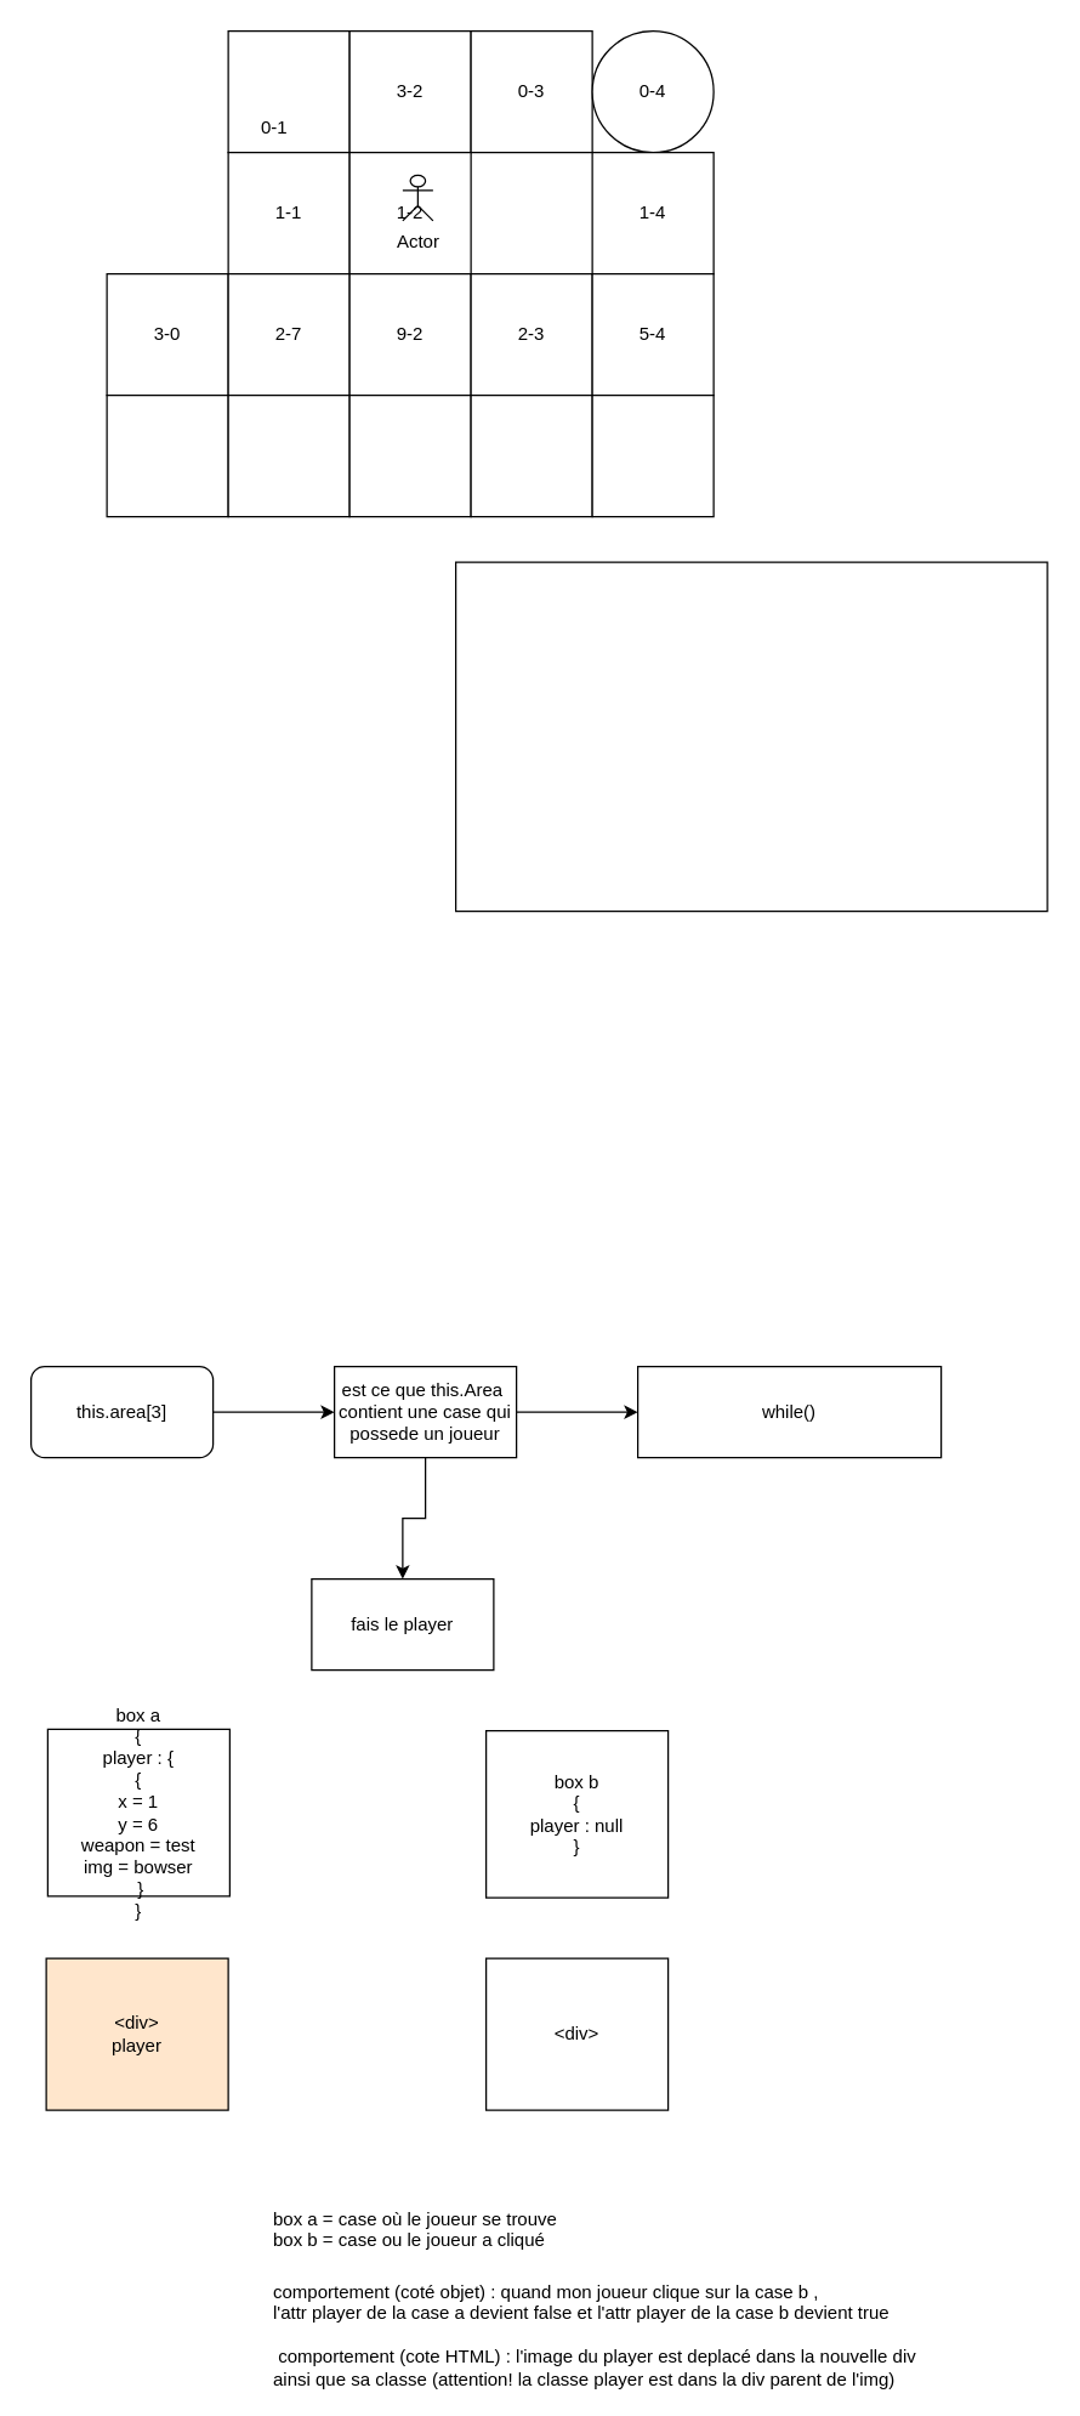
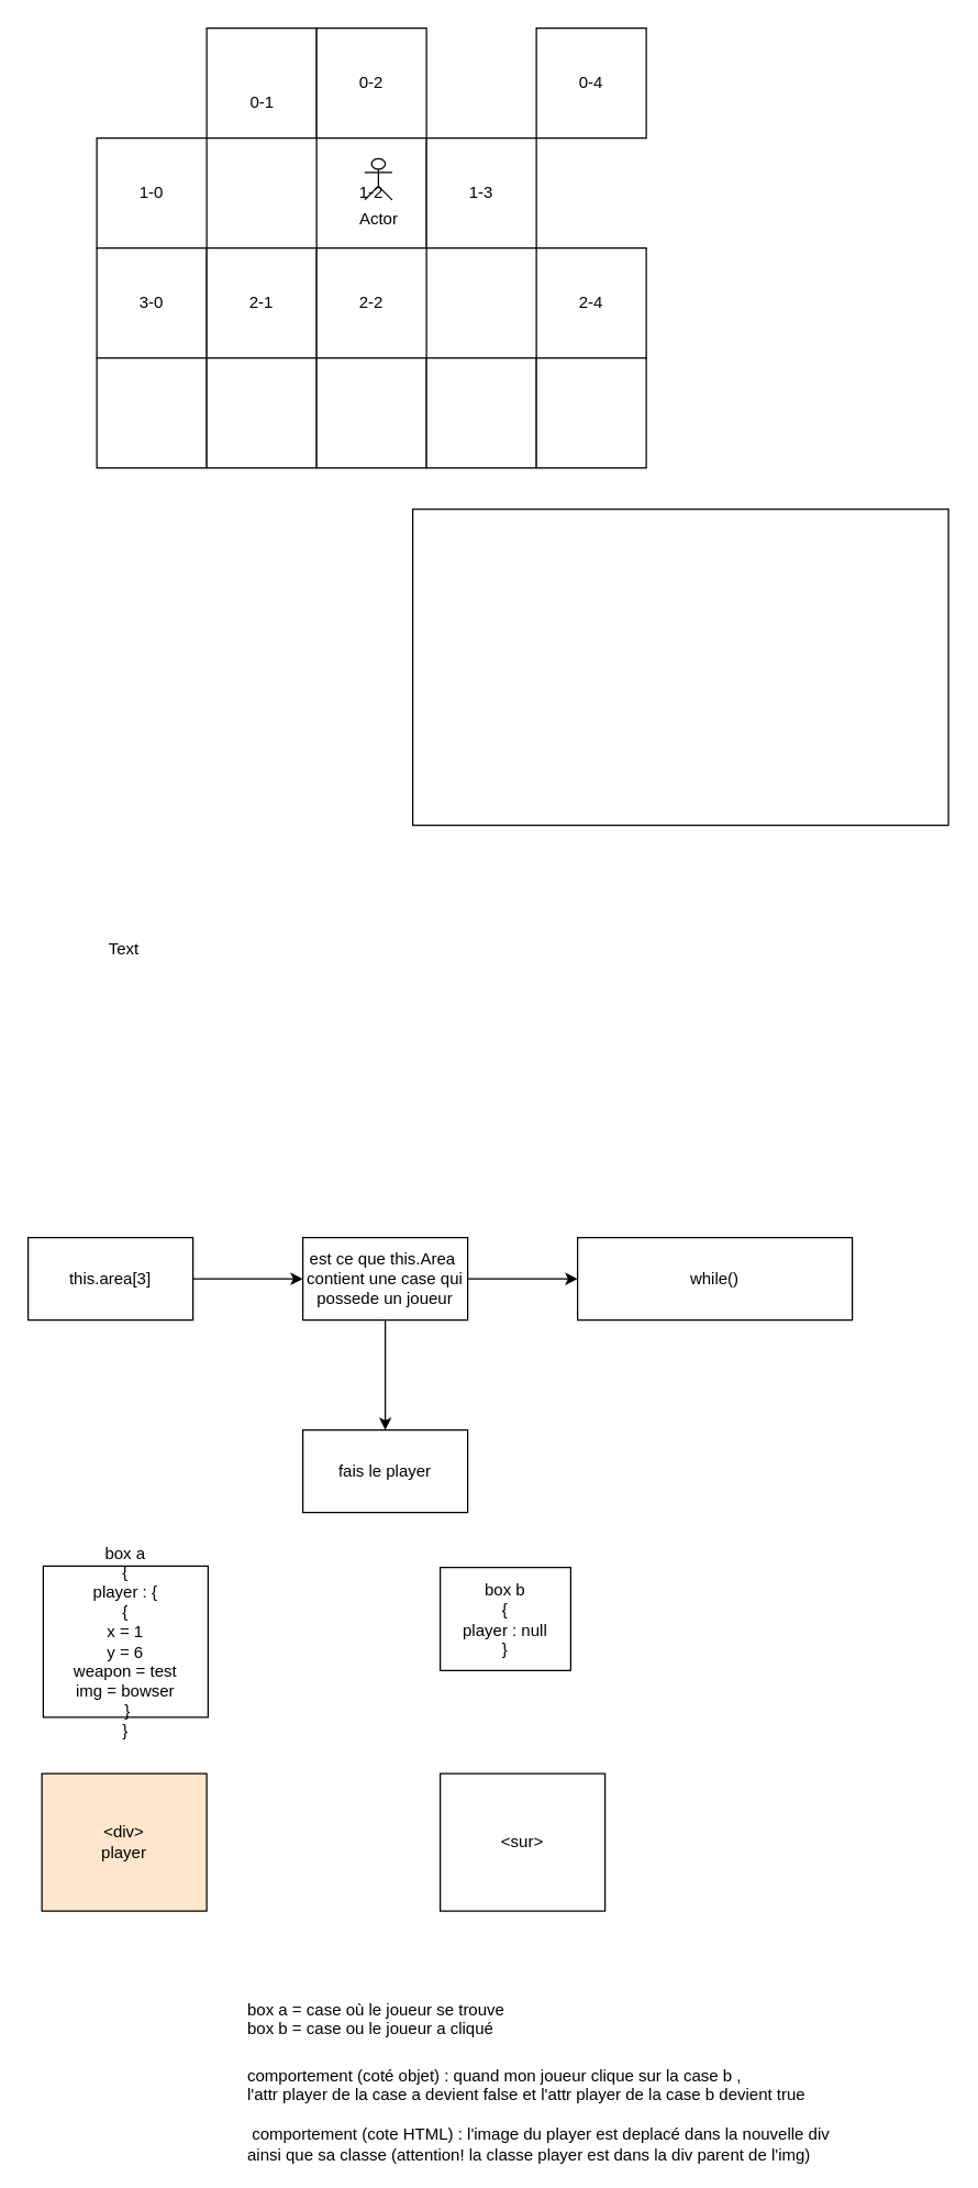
  <mxCell id="0" />
  <mxCell id="1" parent="0" />
  <mxCell id="2" value="" style="whiteSpace=wrap;html=1;aspect=fixed;" parent="1" vertex="1"><mxGeometry x="150" y="20" width="80" height="80" as="geometry" /></mxCell>
- <mxCell id="3" value="&lt;span style=&quot;white-space: normal&quot;&gt;3-2&lt;/span&gt;" style="whiteSpace=wrap;html=1;aspect=fixed;" parent="1" vertex="1"><mxGeometry x="230" y="20" width="80" height="80" as="geometry" /></mxCell>
- <mxCell id="4" value="&lt;span style=&quot;white-space: normal&quot;&gt;0-3&lt;/span&gt;" style="whiteSpace=wrap;html=1;aspect=fixed;" parent="1" vertex="1"><mxGeometry x="310" y="20" width="80" height="80" as="geometry" /></mxCell>
- <mxCell id="6" value="&lt;span style=&quot;white-space: normal&quot;&gt;1-1&lt;/span&gt;" style="whiteSpace=wrap;html=1;aspect=fixed;" parent="1" vertex="1"><mxGeometry x="150" y="100" width="80" height="80" as="geometry" /></mxCell>
+ <mxCell id="3" value="&lt;span style=&quot;white-space: normal&quot;&gt;0-2&lt;/span&gt;" style="whiteSpace=wrap;html=1;aspect=fixed;" parent="1" vertex="1"><mxGeometry x="230" y="20" width="80" height="80" as="geometry" /></mxCell>
+ <mxCell id="5" value="1-0" style="whiteSpace=wrap;html=1;aspect=fixed;" parent="1" vertex="1"><mxGeometry x="70" y="100" width="80" height="80" as="geometry" /></mxCell>
  <mxCell id="7" value="1-2&lt;br&gt;" style="whiteSpace=wrap;html=1;aspect=fixed;" parent="1" vertex="1"><mxGeometry x="230" y="100" width="80" height="80" as="geometry" /></mxCell>
+ <mxCell id="8" value="&lt;span style=&quot;white-space: normal&quot;&gt;1-3&lt;/span&gt;" style="whiteSpace=wrap;html=1;aspect=fixed;" parent="1" vertex="1"><mxGeometry x="310" y="100" width="80" height="80" as="geometry" /></mxCell>
  <mxCell id="9" value="&lt;span style=&quot;color: rgba(0 , 0 , 0 , 0) ; font-family: monospace ; font-size: 0px&quot;&gt;%3CmxGraphModel%3E%3Croot%3E%3CmxCell%20id%3D%220%22%2F%3E%3CmxCell%20id%3D%221%22%20parent%3D%220%22%2F%3E%3CmxCell%20id%3D%222%22%20value%3D%22%22%20style%3D%22whiteSpace%3Dwrap%3Bhtml%3D1%3Baspect%3Dfixed%3B%22%20vertex%3D%221%22%20parent%3D%221%22%3E%3CmxGeometry%20x%3D%22110%22%20y%3D%2280%22%20width%3D%2280%22%20height%3D%2280%22%20as%3D%22geometry%22%2F%3E%3C%2FmxCell%3E%3CmxCell%20id%3D%223%22%20value%3D%22%22%20style%3D%22whiteSpace%3Dwrap%3Bhtml%3D1%3Baspect%3Dfixed%3B%22%20vertex%3D%221%22%20parent%3D%221%22%3E%3CmxGeometry%20x%3D%22190%22%20y%3D%2280%22%20width%3D%2280%22%20height%3D%2280%22%20as%3D%22geometry%22%2F%3E%3C%2FmxCell%3E%3CmxCell%20id%3D%224%22%20value%3D%22%22%20style%3D%22whiteSpace%3Dwrap%3Bhtml%3D1%3Baspect%3Dfixed%3B%22%20vertex%3D%221%22%20parent%3D%221%22%3E%3CmxGeometry%20x%3D%22270%22%20y%3D%2280%22%20width%3D%2280%22%20height%3D%2280%22%20as%3D%22geometry%22%2F%3E%3C%2FmxCell%3E%3CmxCell%20id%3D%225%22%20value%3D%22%22%20style%3D%22whiteSpace%3Dwrap%3Bhtml%3D1%3Baspect%3Dfixed%3B%22%20vertex%3D%221%22%20parent%3D%221%22%3E%3CmxGeometry%20x%3D%22350%22%20y%3D%2280%22%20width%3D%2280%22%20height%3D%2280%22%20as%3D%22geometry%22%2F%3E%3C%2FmxCell%3E%3CmxCell%20id%3D%226%22%20value%3D%22%22%20style%3D%22whiteSpace%3Dwrap%3Bhtml%3D1%3Baspect%3Dfixed%3B%22%20vertex%3D%221%22%20parent%3D%221%22%3E%3CmxGeometry%20x%3D%22110%22%20y%3D%22160%22%20width%3D%2280%22%20height%3D%2280%22%20as%3D%22geometry%22%2F%3E%3C%2FmxCell%3E%3CmxCell%20id%3D%227%22%20value%3D%22%22%20style%3D%22whiteSpace%3Dwrap%3Bhtml%3D1%3Baspect%3Dfixed%3B%22%20vertex%3D%221%22%20parent%3D%221%22%3E%3CmxGeometry%20x%3D%22190%22%20y%3D%22160%22%20width%3D%2280%22%20height%3D%2280%22%20as%3D%22geometry%22%2F%3E%3C%2FmxCell%3E%3CmxCell%20id%3D%228%22%20value%3D%22%22%20style%3D%22whiteSpace%3Dwrap%3Bhtml%3D1%3Baspect%3Dfixed%3B%22%20vertex%3D%221%22%20parent%3D%221%22%3E%3CmxGeometry%20x%3D%22270%22%20y%3D%22160%22%20width%3D%2280%22%20height%3D%2280%22%20as%3D%22geometry%22%2F%3E%3C%2FmxCell%3E%3CmxCell%20id%3D%229%22%20value%3D%22%22%20style%3D%22whiteSpace%3Dwrap%3Bhtml%3D1%3Baspect%3Dfixed%3B%22%20vertex%3D%221%22%20parent%3D%221%22%3E%3CmxGeometry%20x%3D%22350%22%20y%3D%22160%22%20width%3D%2280%22%20height%3D%2280%22%20as%3D%22geometry%22%2F%3E%3C%2FmxCell%3E%3C%2Froot%3E%3C%2FmxGraphModel%3E&lt;/span&gt;" style="text;html=1;resizable=0;points=[];autosize=1;align=left;verticalAlign=top;spacingTop=-4;" parent="1" vertex="1"><mxGeometry x="224" y="233" width="20" height="20" as="geometry" /></mxCell>
  <mxCell id="10" value="3-0" style="whiteSpace=wrap;html=1;aspect=fixed;" parent="1" vertex="1"><mxGeometry x="70" y="180" width="80" height="80" as="geometry" /></mxCell>
- <mxCell id="11" value="&lt;span style=&quot;white-space: normal&quot;&gt;2-7&lt;/span&gt;" style="whiteSpace=wrap;html=1;aspect=fixed;" parent="1" vertex="1"><mxGeometry x="150" y="180" width="80" height="80" as="geometry" /></mxCell>
- <mxCell id="12" value="&lt;span style=&quot;white-space: normal&quot;&gt;9-2&lt;/span&gt;" style="whiteSpace=wrap;html=1;aspect=fixed;" parent="1" vertex="1"><mxGeometry x="230" y="180" width="80" height="80" as="geometry" /></mxCell>
- <mxCell id="13" value="&lt;span style=&quot;white-space: normal&quot;&gt;2-3&lt;/span&gt;" style="whiteSpace=wrap;html=1;aspect=fixed;" parent="1" vertex="1"><mxGeometry x="310" y="180" width="80" height="80" as="geometry" /></mxCell>
+ <mxCell id="11" value="&lt;span style=&quot;white-space: normal&quot;&gt;2-1&lt;/span&gt;" style="whiteSpace=wrap;html=1;aspect=fixed;" parent="1" vertex="1"><mxGeometry x="150" y="180" width="80" height="80" as="geometry" /></mxCell>
+ <mxCell id="12" value="&lt;span style=&quot;white-space: normal&quot;&gt;2-2&lt;/span&gt;" style="whiteSpace=wrap;html=1;aspect=fixed;" parent="1" vertex="1"><mxGeometry x="230" y="180" width="80" height="80" as="geometry" /></mxCell>
  <mxCell id="14" value="" style="whiteSpace=wrap;html=1;aspect=fixed;" parent="1" vertex="1"><mxGeometry x="70" y="260" width="80" height="80" as="geometry" /></mxCell>
  <mxCell id="15" value="" style="whiteSpace=wrap;html=1;aspect=fixed;" parent="1" vertex="1"><mxGeometry x="150" y="260" width="80" height="80" as="geometry" /></mxCell>
  <mxCell id="16" value="" style="whiteSpace=wrap;html=1;aspect=fixed;" parent="1" vertex="1"><mxGeometry x="230" y="260" width="80" height="80" as="geometry" /></mxCell>
  <mxCell id="17" value="" style="whiteSpace=wrap;html=1;aspect=fixed;" parent="1" vertex="1"><mxGeometry x="310" y="260" width="80" height="80" as="geometry" /></mxCell>
  <mxCell id="18" value="&lt;span style=&quot;color: rgba(0 , 0 , 0 , 0) ; font-family: monospace ; font-size: 0px&quot;&gt;%3CmxGraphModel%3E%3Croot%3E%3CmxCell%20id%3D%220%22%2F%3E%3CmxCell%20id%3D%221%22%20parent%3D%220%22%2F%3E%3CmxCell%20id%3D%222%22%20value%3D%22%22%20style%3D%22whiteSpace%3Dwrap%3Bhtml%3D1%3Baspect%3Dfixed%3B%22%20vertex%3D%221%22%20parent%3D%221%22%3E%3CmxGeometry%20x%3D%22110%22%20y%3D%2280%22%20width%3D%2280%22%20height%3D%2280%22%20as%3D%22geometry%22%2F%3E%3C%2FmxCell%3E%3CmxCell%20id%3D%223%22%20value%3D%22%22%20style%3D%22whiteSpace%3Dwrap%3Bhtml%3D1%3Baspect%3Dfixed%3B%22%20vertex%3D%221%22%20parent%3D%221%22%3E%3CmxGeometry%20x%3D%22190%22%20y%3D%2280%22%20width%3D%2280%22%20height%3D%2280%22%20as%3D%22geometry%22%2F%3E%3C%2FmxCell%3E%3CmxCell%20id%3D%224%22%20value%3D%22%22%20style%3D%22whiteSpace%3Dwrap%3Bhtml%3D1%3Baspect%3Dfixed%3B%22%20vertex%3D%221%22%20parent%3D%221%22%3E%3CmxGeometry%20x%3D%22270%22%20y%3D%2280%22%20width%3D%2280%22%20height%3D%2280%22%20as%3D%22geometry%22%2F%3E%3C%2FmxCell%3E%3CmxCell%20id%3D%225%22%20value%3D%22%22%20style%3D%22whiteSpace%3Dwrap%3Bhtml%3D1%3Baspect%3Dfixed%3B%22%20vertex%3D%221%22%20parent%3D%221%22%3E%3CmxGeometry%20x%3D%22350%22%20y%3D%2280%22%20width%3D%2280%22%20height%3D%2280%22%20as%3D%22geometry%22%2F%3E%3C%2FmxCell%3E%3CmxCell%20id%3D%226%22%20value%3D%22%22%20style%3D%22whiteSpace%3Dwrap%3Bhtml%3D1%3Baspect%3Dfixed%3B%22%20vertex%3D%221%22%20parent%3D%221%22%3E%3CmxGeometry%20x%3D%22110%22%20y%3D%22160%22%20width%3D%2280%22%20height%3D%2280%22%20as%3D%22geometry%22%2F%3E%3C%2FmxCell%3E%3CmxCell%20id%3D%227%22%20value%3D%22%22%20style%3D%22whiteSpace%3Dwrap%3Bhtml%3D1%3Baspect%3Dfixed%3B%22%20vertex%3D%221%22%20parent%3D%221%22%3E%3CmxGeometry%20x%3D%22190%22%20y%3D%22160%22%20width%3D%2280%22%20height%3D%2280%22%20as%3D%22geometry%22%2F%3E%3C%2FmxCell%3E%3CmxCell%20id%3D%228%22%20value%3D%22%22%20style%3D%22whiteSpace%3Dwrap%3Bhtml%3D1%3Baspect%3Dfixed%3B%22%20vertex%3D%221%22%20parent%3D%221%22%3E%3CmxGeometry%20x%3D%22270%22%20y%3D%22160%22%20width%3D%2280%22%20height%3D%2280%22%20as%3D%22geometry%22%2F%3E%3C%2FmxCell%3E%3CmxCell%20id%3D%229%22%20value%3D%22%22%20style%3D%22whiteSpace%3Dwrap%3Bhtml%3D1%3Baspect%3Dfixed%3B%22%20vertex%3D%221%22%20parent%3D%221%22%3E%3CmxGeometry%20x%3D%22350%22%20y%3D%22160%22%20width%3D%2280%22%20height%3D%2280%22%20as%3D%22geometry%22%2F%3E%3C%2FmxCell%3E%3C%2Froot%3E%3C%2FmxGraphModel%3E&lt;/span&gt;" style="text;html=1;resizable=0;points=[];autosize=1;align=left;verticalAlign=top;spacingTop=-4;" parent="1" vertex="1"><mxGeometry x="224" y="393" width="20" height="20" as="geometry" /></mxCell>
- <mxCell id="19" value="&lt;span style=&quot;white-space: normal&quot;&gt;0-4&lt;/span&gt;" style="ellipse;whiteSpace=wrap;html=1;aspect=fixed;" parent="1" vertex="1"><mxGeometry x="390" y="20" width="80" height="80" as="geometry" /></mxCell>
- <mxCell id="20" value="&lt;span style=&quot;white-space: normal&quot;&gt;1-4&lt;/span&gt;" style="whiteSpace=wrap;html=1;aspect=fixed;" parent="1" vertex="1"><mxGeometry x="390" y="100" width="80" height="80" as="geometry" /></mxCell>
- <mxCell id="21" value="&lt;span style=&quot;white-space: normal&quot;&gt;5-4&lt;/span&gt;" style="whiteSpace=wrap;html=1;aspect=fixed;" parent="1" vertex="1"><mxGeometry x="390" y="180" width="80" height="80" as="geometry" /></mxCell>
+ <mxCell id="19" value="&lt;span style=&quot;white-space: normal&quot;&gt;0-4&lt;/span&gt;" style="whiteSpace=wrap;html=1;aspect=fixed;" parent="1" vertex="1"><mxGeometry x="390" y="20" width="80" height="80" as="geometry" /></mxCell>
+ <mxCell id="21" value="&lt;span style=&quot;white-space: normal&quot;&gt;2-4&lt;/span&gt;" style="whiteSpace=wrap;html=1;aspect=fixed;" parent="1" vertex="1"><mxGeometry x="390" y="180" width="80" height="80" as="geometry" /></mxCell>
  <mxCell id="22" value="" style="whiteSpace=wrap;html=1;aspect=fixed;" parent="1" vertex="1"><mxGeometry x="390" y="260" width="80" height="80" as="geometry" /></mxCell>
  <mxCell id="23" value="Actor" style="shape=umlActor;verticalLabelPosition=bottom;labelBackgroundColor=#ffffff;verticalAlign=top;html=1;outlineConnect=0;" parent="1" vertex="1"><mxGeometry x="265" y="115" width="20" height="30" as="geometry" /></mxCell>
- <mxCell id="24" value="0-1" style="text;html=1;" parent="1" vertex="1"><mxGeometry x="170" y="70" width="40" height="30" as="geometry" /></mxCell>
+ <mxCell id="24" value="0-1" style="text;html=1;" parent="1" vertex="1"><mxGeometry x="180" y="60" width="40" height="30" as="geometry" /></mxCell>
  <mxCell id="25" value="" style="rounded=0;whiteSpace=wrap;html=1;" parent="1" vertex="1"><mxGeometry x="300" y="370" width="390" height="230" as="geometry" /></mxCell>
+ <mxCell id="26" value="Text" style="text;html=1;strokeColor=none;fillColor=none;align=center;verticalAlign=middle;whiteSpace=wrap;rounded=0;" parent="1" vertex="1"><mxGeometry x="70" y="680" width="40" height="20" as="geometry" /></mxCell>
  <mxCell id="27" value="" style="edgeStyle=orthogonalEdgeStyle;rounded=0;orthogonalLoop=1;jettySize=auto;html=1;" parent="1" source="28" target="31" edge="1"><mxGeometry relative="1" as="geometry" /></mxCell>
- <mxCell id="28" value="this.area[3]" style="whiteSpace=wrap;html=1;rounded=1;" parent="1" vertex="1"><mxGeometry x="20" y="900" width="120" height="60" as="geometry" /></mxCell>
+ <mxCell id="28" value="this.area[3]" style="rounded=0;whiteSpace=wrap;html=1;" parent="1" vertex="1"><mxGeometry x="20" y="900" width="120" height="60" as="geometry" /></mxCell>
  <mxCell id="29" value="" style="edgeStyle=orthogonalEdgeStyle;rounded=0;orthogonalLoop=1;jettySize=auto;html=1;" parent="1" source="31" target="33" edge="1"><mxGeometry relative="1" as="geometry" /></mxCell>
  <mxCell id="30" value="" style="edgeStyle=orthogonalEdgeStyle;rounded=0;orthogonalLoop=1;jettySize=auto;html=1;" parent="1" source="31" target="32" edge="1"><mxGeometry relative="1" as="geometry" /></mxCell>
  <mxCell id="31" value="est ce que this.Area&amp;nbsp;&lt;br&gt;contient une case qui possede un joueur" style="rounded=0;whiteSpace=wrap;html=1;" parent="1" vertex="1"><mxGeometry x="220" y="900" width="120" height="60" as="geometry" /></mxCell>
- <mxCell id="32" value="fais le player" style="rounded=0;whiteSpace=wrap;html=1;" parent="1" vertex="1"><mxGeometry x="205" y="1040" width="120" height="60" as="geometry" /></mxCell>
+ <mxCell id="32" value="fais le player" style="rounded=0;whiteSpace=wrap;html=1;" parent="1" vertex="1"><mxGeometry x="220" y="1040" width="120" height="60" as="geometry" /></mxCell>
  <mxCell id="33" value="while()" style="rounded=0;whiteSpace=wrap;html=1;" parent="1" vertex="1"><mxGeometry x="420" y="900" width="200" height="60" as="geometry" /></mxCell>
  <mxCell id="34" value="box a&lt;br&gt;{&lt;br&gt;player : {&lt;br&gt;{&lt;br&gt;x = 1&lt;br&gt;y = 6&lt;br&gt;weapon = test&lt;br&gt;img = bowser&lt;br&gt;&amp;nbsp;}&lt;br&gt;}" style="rounded=0;whiteSpace=wrap;html=1;" vertex="1" parent="1"><mxGeometry x="31" y="1139" width="120" height="110" as="geometry" /></mxCell>
- <mxCell id="35" value="box b&lt;br&gt;{&lt;br&gt;player : null&lt;br&gt;}" style="rounded=0;whiteSpace=wrap;html=1;" vertex="1" parent="1"><mxGeometry x="320" y="1140" width="120" height="110" as="geometry" /></mxCell>
+ <mxCell id="35" value="box b&lt;br&gt;{&lt;br&gt;player : null&lt;br&gt;}" style="rounded=0;whiteSpace=wrap;html=1;" vertex="1" parent="1"><mxGeometry x="320" y="1140" width="95" height="75" as="geometry" /></mxCell>
  <mxCell id="36" value="&amp;lt;div&amp;gt;&lt;br&gt;player" style="rounded=0;whiteSpace=wrap;html=1;fillColor=#ffe6cc;" vertex="1" parent="1"><mxGeometry x="30" y="1290" width="120" height="100" as="geometry" /></mxCell>
- <mxCell id="37" value="&amp;lt;div&amp;gt;&lt;br&gt;" style="rounded=0;whiteSpace=wrap;html=1;" vertex="1" parent="1"><mxGeometry x="320" y="1290" width="120" height="100" as="geometry" /></mxCell>
+ <mxCell id="37" value="&amp;lt;sur&amp;gt;&lt;br&gt;" style="rounded=0;whiteSpace=wrap;html=1;" vertex="1" parent="1"><mxGeometry x="320" y="1290" width="120" height="100" as="geometry" /></mxCell>
  <mxCell id="38" value="box a = case où le joueur se trouve&lt;br&gt;box b = case ou le joueur a cliqué" style="text;html=1;resizable=0;points=[];autosize=1;align=left;verticalAlign=top;spacingTop=-4;" vertex="1" parent="1"><mxGeometry x="178" y="1452" width="200" height="30" as="geometry" /></mxCell>
  <mxCell id="39" value="comportement (coté objet) : quand mon joueur clique sur la case b , &lt;br&gt;l'attr player de la case a devient false et l'attr player de la case b devient true&lt;br&gt;&lt;br&gt;&amp;nbsp;comportement (cote HTML) : l'image du player est deplacé dans la nouvelle div&amp;nbsp;&lt;br&gt;ainsi que sa classe (attention! la classe player est dans la div parent de l'img)&lt;br&gt;" style="text;html=1;resizable=0;points=[];autosize=1;align=left;verticalAlign=top;spacingTop=-4;" vertex="1" parent="1"><mxGeometry x="178" y="1500" width="440" height="70" as="geometry" /></mxCell>
